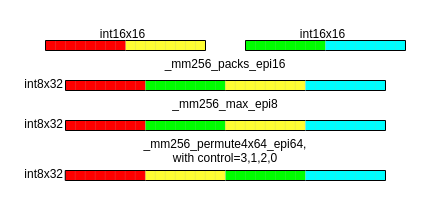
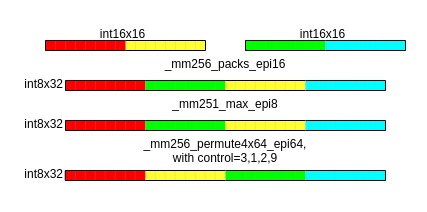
  <mxCell id="0" />
  <mxCell id="1" parent="0" />
  <mxCell id="2" value="" style="verticalLabelPosition=bottom;verticalAlign=top;html=1;shape=mxgraph.basic.patternFillRect;fillStyle=grid;step=10;fillStrokeWidth=0.2;fillStrokeColor=#aaaaaa;fillColor=#FFFF33;left=0;" parent="1" vertex="1"><mxGeometry x="125" y="40" width="80" height="10" as="geometry" /></mxCell>
  <mxCell id="3" value="" style="verticalLabelPosition=bottom;verticalAlign=top;html=1;shape=mxgraph.basic.patternFillRect;fillStyle=grid;step=10;fillStrokeWidth=0.2;fillStrokeColor=#aaaaaa;fillColor=#00FF00;right=0;" parent="1" vertex="1"><mxGeometry x="245" y="40" width="80" height="10" as="geometry" /></mxCell>
  <mxCell id="4" value="" style="verticalLabelPosition=bottom;verticalAlign=top;html=1;shape=mxgraph.basic.patternFillRect;fillStyle=grid;step=10;fillStrokeWidth=0.2;fillStrokeColor=#aaaaaa;fillColor=#00FFFF;left=0;" parent="1" vertex="1"><mxGeometry x="325" y="40" width="80" height="10" as="geometry" /></mxCell>
- <mxCell id="5" value="_mm256_max_epi8" style="text;whiteSpace=wrap;html=1;align=center;" parent="1" vertex="1"><mxGeometry x="160" y="90" width="130" height="30" as="geometry" /></mxCell>
- <mxCell id="6" value="_mm256_permute4x64_epi64, with control=3,1,2,0" style="text;whiteSpace=wrap;html=1;align=center;" parent="1" vertex="1"><mxGeometry x="160" y="130" width="130" height="30" as="geometry" /></mxCell>
+ <mxCell id="5" value="_mm251_max_epi8" style="text;whiteSpace=wrap;html=1;align=center;" parent="1" vertex="1"><mxGeometry x="160" y="90" width="130" height="30" as="geometry" /></mxCell>
+ <mxCell id="6" value="_mm256_permute4x64_epi64, with control=3,1,2,9" style="text;whiteSpace=wrap;html=1;align=center;" parent="1" vertex="1"><mxGeometry x="160" y="130" width="130" height="30" as="geometry" /></mxCell>
  <mxCell id="7" value="" style="verticalLabelPosition=bottom;verticalAlign=top;html=1;shape=mxgraph.basic.patternFillRect;fillStyle=grid;step=10;fillStrokeWidth=0.2;fillStrokeColor=#aaaaaa;fillColor=#FF0000;right=0;" parent="1" vertex="1"><mxGeometry x="45" y="40" width="80" height="10" as="geometry" /></mxCell>
  <mxCell id="8" value="_mm256_packs_epi16" style="text;whiteSpace=wrap;html=1;align=center;" parent="1" vertex="1"><mxGeometry x="160" y="50" width="130" height="30" as="geometry" /></mxCell>
  <mxCell id="9" value="int8x32" style="text;whiteSpace=wrap;html=1;align=right;" parent="1" vertex="1"><mxGeometry x="20" y="70" width="45" height="30" as="geometry" /></mxCell>
  <mxCell id="10" value="int16x16" style="text;whiteSpace=wrap;html=1;align=center;" parent="1" vertex="1"><mxGeometry x="295" y="20" width="55" height="30" as="geometry" /></mxCell>
  <mxCell id="11" value="" style="verticalLabelPosition=bottom;verticalAlign=top;html=1;shape=mxgraph.basic.patternFillRect;fillStyle=grid;step=10;fillStrokeWidth=0.2;fillStrokeColor=#aaaaaa;fillColor=#FF0000;right=0;" parent="1" vertex="1"><mxGeometry x="65" y="80" width="80" height="10" as="geometry" /></mxCell>
  <mxCell id="12" value="" style="verticalLabelPosition=bottom;verticalAlign=top;html=1;shape=mxgraph.basic.patternFillRect;fillStyle=grid;step=10;fillStrokeWidth=0.2;fillStrokeColor=#aaaaaa;fillColor=#00FF00;right=0;left=0;" parent="1" vertex="1"><mxGeometry x="145" y="80" width="80" height="10" as="geometry" /></mxCell>
  <mxCell id="13" value="" style="verticalLabelPosition=bottom;verticalAlign=top;html=1;shape=mxgraph.basic.patternFillRect;fillStyle=grid;step=10;fillStrokeWidth=0.2;fillStrokeColor=#aaaaaa;fillColor=#FFFF33;left=0;right=0;" parent="1" vertex="1"><mxGeometry x="224.75" y="80" width="80" height="10" as="geometry" /></mxCell>
  <mxCell id="14" value="" style="verticalLabelPosition=bottom;verticalAlign=top;html=1;shape=mxgraph.basic.patternFillRect;fillStyle=grid;step=10;fillStrokeWidth=0.2;fillStrokeColor=#aaaaaa;fillColor=#00FFFF;left=0;" parent="1" vertex="1"><mxGeometry x="305" y="80" width="80" height="10" as="geometry" /></mxCell>
  <mxCell id="15" value="int16x16" style="text;whiteSpace=wrap;html=1;align=center;" parent="1" vertex="1"><mxGeometry x="95" y="20" width="55" height="30" as="geometry" /></mxCell>
  <mxCell id="16" value="int8x32" style="text;whiteSpace=wrap;html=1;align=right;" parent="1" vertex="1"><mxGeometry x="20" y="110" width="45" height="30" as="geometry" /></mxCell>
  <mxCell id="17" value="" style="verticalLabelPosition=bottom;verticalAlign=top;html=1;shape=mxgraph.basic.patternFillRect;fillStyle=grid;step=10;fillStrokeWidth=0.2;fillStrokeColor=#aaaaaa;fillColor=#FF0000;right=0;" parent="1" vertex="1"><mxGeometry x="65" y="120" width="80" height="10" as="geometry" /></mxCell>
  <mxCell id="18" value="" style="verticalLabelPosition=bottom;verticalAlign=top;html=1;shape=mxgraph.basic.patternFillRect;fillStyle=grid;step=10;fillStrokeWidth=0.2;fillStrokeColor=#aaaaaa;fillColor=#00FF00;right=0;left=0;" parent="1" vertex="1"><mxGeometry x="145" y="120" width="80" height="10" as="geometry" /></mxCell>
  <mxCell id="19" value="" style="verticalLabelPosition=bottom;verticalAlign=top;html=1;shape=mxgraph.basic.patternFillRect;fillStyle=grid;step=10;fillStrokeWidth=0.2;fillStrokeColor=#aaaaaa;fillColor=#FFFF33;left=0;right=0;" parent="1" vertex="1"><mxGeometry x="224.75" y="120" width="80" height="10" as="geometry" /></mxCell>
  <mxCell id="20" value="" style="verticalLabelPosition=bottom;verticalAlign=top;html=1;shape=mxgraph.basic.patternFillRect;fillStyle=grid;step=10;fillStrokeWidth=0.2;fillStrokeColor=#aaaaaa;fillColor=#00FFFF;left=0;" parent="1" vertex="1"><mxGeometry x="305" y="120" width="80" height="10" as="geometry" /></mxCell>
  <mxCell id="21" value="" style="verticalLabelPosition=bottom;verticalAlign=top;html=1;shape=mxgraph.basic.patternFillRect;fillStyle=grid;step=10;fillStrokeWidth=0.2;fillStrokeColor=#aaaaaa;fillColor=#FFFF33;left=0;right=0;" parent="1" vertex="1"><mxGeometry x="144.75" y="170" width="80" height="10" as="geometry" /></mxCell>
  <mxCell id="22" value="" style="verticalLabelPosition=bottom;verticalAlign=top;html=1;shape=mxgraph.basic.patternFillRect;fillStyle=grid;step=10;fillStrokeWidth=0.2;fillStrokeColor=#aaaaaa;fillColor=#00FF00;right=0;left=0;" parent="1" vertex="1"><mxGeometry x="225" y="170" width="80" height="10" as="geometry" /></mxCell>
  <mxCell id="23" value="" style="verticalLabelPosition=bottom;verticalAlign=top;html=1;shape=mxgraph.basic.patternFillRect;fillStyle=grid;step=10;fillStrokeWidth=0.2;fillStrokeColor=#aaaaaa;fillColor=#00FFFF;left=0;" parent="1" vertex="1"><mxGeometry x="305" y="170" width="80" height="10" as="geometry" /></mxCell>
  <mxCell id="24" value="" style="verticalLabelPosition=bottom;verticalAlign=top;html=1;shape=mxgraph.basic.patternFillRect;fillStyle=grid;step=10;fillStrokeWidth=0.2;fillStrokeColor=#aaaaaa;fillColor=#FF0000;right=0;" parent="1" vertex="1"><mxGeometry x="64.75" y="170" width="80" height="10" as="geometry" /></mxCell>
  <mxCell id="25" value="int8x32" style="text;whiteSpace=wrap;html=1;align=right;" parent="1" vertex="1"><mxGeometry x="20" y="160" width="45" height="30" as="geometry" /></mxCell>
